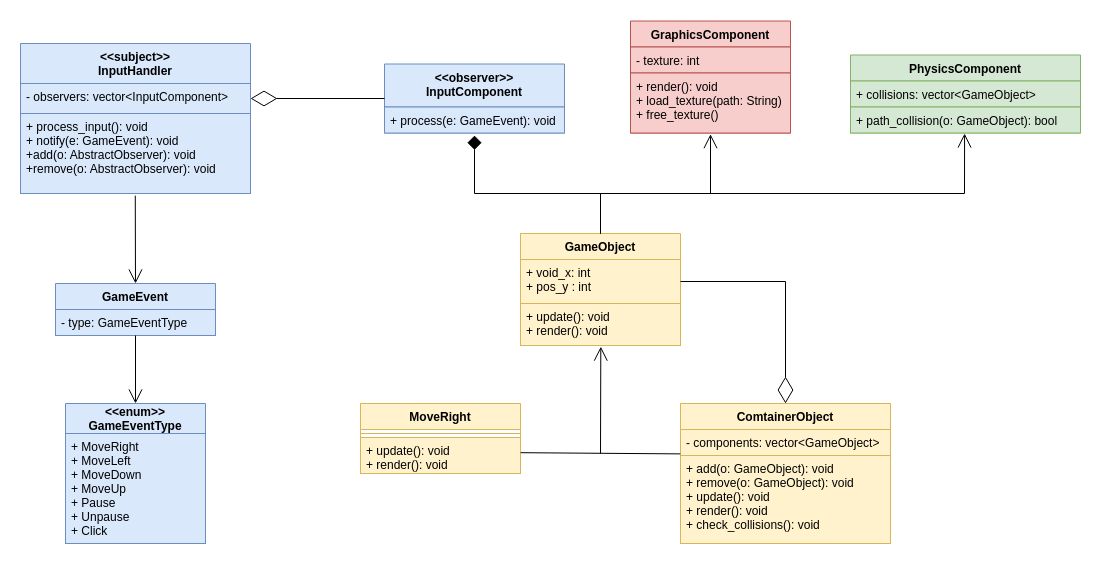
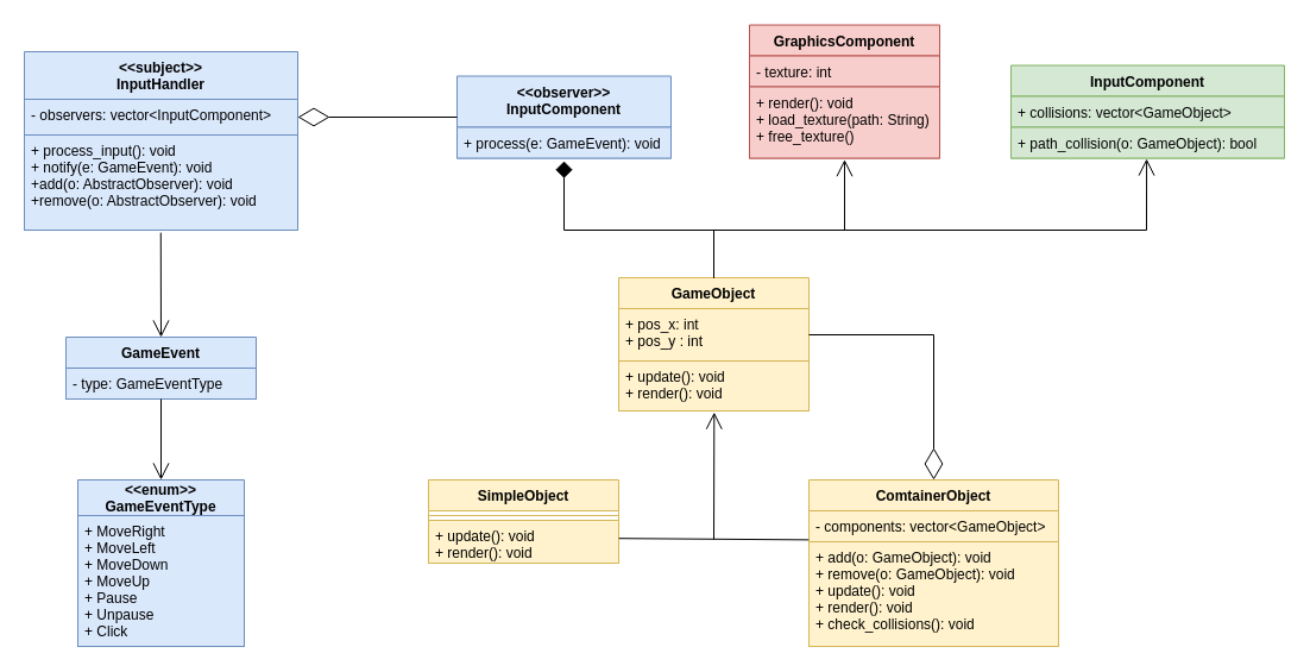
  <mxCell id="0" />
  <mxCell id="1" parent="0" />
  <mxCell id="2" value="&lt;&lt;subject&gt;&gt;&#10;InputHandler" style="swimlane;fontStyle=1;align=center;verticalAlign=top;childLayout=stackLayout;horizontal=1;startSize=40;horizontalStack=0;resizeParent=1;resizeParentMax=0;resizeLast=0;collapsible=1;marginBottom=0;fillColor=#dae8fc;strokeColor=#6c8ebf;" parent="1" vertex="1"><mxGeometry x="20" y="43" width="230" height="150" as="geometry" /></mxCell>
  <mxCell id="3" value="- observers: vector&lt;InputComponent&gt;" style="text;align=left;verticalAlign=top;spacingLeft=4;spacingRight=4;overflow=hidden;rotatable=0;points=[[0,0.5],[1,0.5]];portConstraint=eastwest;fillColor=#dae8fc;strokeColor=#6c8ebf;" parent="2" vertex="1"><mxGeometry y="40" width="230" height="30" as="geometry" /></mxCell>
  <mxCell id="4" value="+ process_input(): void&#10;+ notify(e: GameEvent): void&#10;+add(o: AbstractObserver): void&#10;+remove(o: AbstractObserver): void" style="text;align=left;verticalAlign=top;spacingLeft=4;spacingRight=4;overflow=hidden;rotatable=0;points=[[0,0.5],[1,0.5]];portConstraint=eastwest;fillColor=#dae8fc;strokeColor=#6c8ebf;" parent="2" vertex="1"><mxGeometry y="70" width="230" height="80" as="geometry" /></mxCell>
  <mxCell id="5" value="GameEvent" style="swimlane;fontStyle=1;align=center;verticalAlign=top;childLayout=stackLayout;horizontal=1;startSize=26;horizontalStack=0;resizeParent=1;resizeParentMax=0;resizeLast=0;collapsible=1;marginBottom=0;fillColor=#dae8fc;strokeColor=#6c8ebf;" parent="1" vertex="1"><mxGeometry x="55" y="283" width="160" height="52" as="geometry" /></mxCell>
  <mxCell id="6" value="- type: GameEventType" style="text;strokeColor=#6c8ebf;fillColor=#dae8fc;align=left;verticalAlign=top;spacingLeft=4;spacingRight=4;overflow=hidden;rotatable=0;points=[[0,0.5],[1,0.5]];portConstraint=eastwest;" parent="5" vertex="1"><mxGeometry y="26" width="160" height="26" as="geometry" /></mxCell>
  <mxCell id="7" value="&lt;&lt;enum&gt;&gt;&#10;GameEventType" style="swimlane;fontStyle=1;childLayout=stackLayout;horizontal=1;startSize=30;horizontalStack=0;resizeParent=1;resizeParentMax=0;resizeLast=0;collapsible=1;marginBottom=0;fillColor=#dae8fc;strokeColor=#6c8ebf;" parent="1" vertex="1"><mxGeometry x="65" y="403" width="140" height="140" as="geometry" /></mxCell>
  <mxCell id="8" value="+ MoveRight&#10;+ MoveLeft&#10;+ MoveDown&#10;+ MoveUp&#10;+ Pause&#10;+ Unpause&#10;+ Click" style="text;align=left;verticalAlign=top;spacingLeft=4;spacingRight=4;overflow=hidden;rotatable=0;points=[[0,0.5],[1,0.5]];portConstraint=eastwest;fillColor=#dae8fc;strokeColor=#6c8ebf;" parent="7" vertex="1"><mxGeometry y="30" width="140" height="110" as="geometry" /></mxCell>
  <mxCell id="9" value="" style="endArrow=open;endFill=1;endSize=12;html=1;entryX=0.5;entryY=0;entryDx=0;entryDy=0;exitX=0.499;exitY=1.027;exitDx=0;exitDy=0;exitPerimeter=0;" parent="1" source="4" target="5" edge="1"><mxGeometry width="160" relative="1" as="geometry"><mxPoint x="135" y="203" as="sourcePoint" /><mxPoint x="320" y="233" as="targetPoint" /></mxGeometry></mxCell>
  <mxCell id="10" value="" style="endArrow=open;endFill=1;endSize=12;html=1;entryX=0.5;entryY=0;entryDx=0;entryDy=0;exitX=0.5;exitY=1;exitDx=0;exitDy=0;" parent="1" source="5" target="7" edge="1"><mxGeometry width="160" relative="1" as="geometry"><mxPoint x="-30" y="373" as="sourcePoint" /><mxPoint x="-100" y="309" as="targetPoint" /></mxGeometry></mxCell>
  <mxCell id="11" value="&lt;&lt;observer&gt;&gt;&#10;InputComponent" style="swimlane;fontStyle=1;align=center;verticalAlign=top;childLayout=stackLayout;horizontal=1;startSize=43;horizontalStack=0;resizeParent=1;resizeParentMax=0;resizeLast=0;collapsible=1;marginBottom=0;fillColor=#dae8fc;strokeColor=#6c8ebf;" parent="1" vertex="1"><mxGeometry x="384" y="63.5" width="180" height="69" as="geometry" /></mxCell>
  <mxCell id="12" value="+ process(e: GameEvent): void" style="text;strokeColor=#6c8ebf;fillColor=#dae8fc;align=left;verticalAlign=top;spacingLeft=4;spacingRight=4;overflow=hidden;rotatable=0;points=[[0,0.5],[1,0.5]];portConstraint=eastwest;" parent="11" vertex="1"><mxGeometry y="43" width="180" height="26" as="geometry" /></mxCell>
  <mxCell id="13" value="" style="endArrow=diamondThin;endFill=0;endSize=24;html=1;exitX=0;exitY=0.5;exitDx=0;exitDy=0;entryX=1;entryY=0.5;entryDx=0;entryDy=0;" parent="1" source="11" target="3" edge="1"><mxGeometry width="160" relative="1" as="geometry"><mxPoint x="230" y="233" as="sourcePoint" /><mxPoint x="390" y="233" as="targetPoint" /></mxGeometry></mxCell>
  <mxCell id="14" value="GraphicsComponent" style="swimlane;fontStyle=1;align=center;verticalAlign=top;childLayout=stackLayout;horizontal=1;startSize=26;horizontalStack=0;resizeParent=1;resizeParentMax=0;resizeLast=0;collapsible=1;marginBottom=0;fillColor=#f8cecc;strokeColor=#b85450;" parent="1" vertex="1"><mxGeometry x="630" y="20.5" width="160" height="112" as="geometry" /></mxCell>
  <mxCell id="15" value="- texture: int" style="text;strokeColor=#b85450;fillColor=#f8cecc;align=left;verticalAlign=top;spacingLeft=4;spacingRight=4;overflow=hidden;rotatable=0;points=[[0,0.5],[1,0.5]];portConstraint=eastwest;" parent="14" vertex="1"><mxGeometry y="26" width="160" height="26" as="geometry" /></mxCell>
  <mxCell id="16" value="+ render(): void&#10;+ load_texture(path: String)&#10;+ free_texture()" style="text;strokeColor=#b85450;fillColor=#f8cecc;align=left;verticalAlign=top;spacingLeft=4;spacingRight=4;overflow=hidden;rotatable=0;points=[[0,0.5],[1,0.5]];portConstraint=eastwest;" parent="14" vertex="1"><mxGeometry y="52" width="160" height="60" as="geometry" /></mxCell>
  <mxCell id="17" value="GameObject" style="swimlane;fontStyle=1;align=center;verticalAlign=top;childLayout=stackLayout;horizontal=1;startSize=26;horizontalStack=0;resizeParent=1;resizeParentMax=0;resizeLast=0;collapsible=1;marginBottom=0;fillColor=#fff2cc;strokeColor=#d6b656;" parent="1" vertex="1"><mxGeometry x="520" y="233" width="160" height="112" as="geometry" /></mxCell>
- <mxCell id="18" value="+ void_x: int&#10;+ pos_y : int" style="text;strokeColor=#d6b656;fillColor=#fff2cc;align=left;verticalAlign=top;spacingLeft=4;spacingRight=4;overflow=hidden;rotatable=0;points=[[0,0.5],[1,0.5]];portConstraint=eastwest;" parent="17" vertex="1"><mxGeometry y="26" width="160" height="44" as="geometry" /></mxCell>
+ <mxCell id="18" value="+ pos_x: int&#10;+ pos_y : int" style="text;strokeColor=#d6b656;fillColor=#fff2cc;align=left;verticalAlign=top;spacingLeft=4;spacingRight=4;overflow=hidden;rotatable=0;points=[[0,0.5],[1,0.5]];portConstraint=eastwest;" parent="17" vertex="1"><mxGeometry y="26" width="160" height="44" as="geometry" /></mxCell>
  <mxCell id="19" value="+ update(): void&#10;+ render(): void" style="text;strokeColor=#d6b656;fillColor=#fff2cc;align=left;verticalAlign=top;spacingLeft=4;spacingRight=4;overflow=hidden;rotatable=0;points=[[0,0.5],[1,0.5]];portConstraint=eastwest;" parent="17" vertex="1"><mxGeometry y="70" width="160" height="42" as="geometry" /></mxCell>
- <mxCell id="20" value="MoveRight" style="swimlane;fontStyle=1;align=center;verticalAlign=top;childLayout=stackLayout;horizontal=1;startSize=26;horizontalStack=0;resizeParent=1;resizeParentMax=0;resizeLast=0;collapsible=1;marginBottom=0;fillColor=#fff2cc;strokeColor=#d6b656;" parent="1" vertex="1"><mxGeometry x="360" y="403" width="160" height="70" as="geometry" /></mxCell>
+ <mxCell id="20" value="SimpleObject" style="swimlane;fontStyle=1;align=center;verticalAlign=top;childLayout=stackLayout;horizontal=1;startSize=26;horizontalStack=0;resizeParent=1;resizeParentMax=0;resizeLast=0;collapsible=1;marginBottom=0;fillColor=#fff2cc;strokeColor=#d6b656;" parent="1" vertex="1"><mxGeometry x="360" y="403" width="160" height="70" as="geometry" /></mxCell>
  <mxCell id="21" value="" style="line;strokeWidth=1;fillColor=#fff2cc;align=left;verticalAlign=middle;spacingTop=-1;spacingLeft=3;spacingRight=3;rotatable=0;labelPosition=right;points=[];portConstraint=eastwest;strokeColor=#d6b656;" parent="20" vertex="1"><mxGeometry y="26" width="160" height="8" as="geometry" /></mxCell>
  <mxCell id="22" value="+ update(): void&#10;+ render(): void" style="text;strokeColor=#d6b656;fillColor=#fff2cc;align=left;verticalAlign=top;spacingLeft=4;spacingRight=4;overflow=hidden;rotatable=0;points=[[0,0.5],[1,0.5]];portConstraint=eastwest;" parent="20" vertex="1"><mxGeometry y="34" width="160" height="36" as="geometry" /></mxCell>
  <mxCell id="23" value="ComtainerObject" style="swimlane;fontStyle=1;align=center;verticalAlign=top;childLayout=stackLayout;horizontal=1;startSize=26;horizontalStack=0;resizeParent=1;resizeParentMax=0;resizeLast=0;collapsible=1;marginBottom=0;fillColor=#fff2cc;strokeColor=#d6b656;" parent="1" vertex="1"><mxGeometry x="680" y="403" width="210" height="140" as="geometry" /></mxCell>
  <mxCell id="24" value="- components: vector&lt;GameObject&gt;" style="text;strokeColor=#d6b656;fillColor=#fff2cc;align=left;verticalAlign=top;spacingLeft=4;spacingRight=4;overflow=hidden;rotatable=0;points=[[0,0.5],[1,0.5]];portConstraint=eastwest;" parent="23" vertex="1"><mxGeometry y="26" width="210" height="26" as="geometry" /></mxCell>
  <mxCell id="25" value="+ add(o: GameObject): void&#10;+ remove(o: GameObject): void&#10;+ update(): void&#10;+ render(): void&#10;+ check_collisions(): void" style="text;strokeColor=#d6b656;fillColor=#fff2cc;align=left;verticalAlign=top;spacingLeft=4;spacingRight=4;overflow=hidden;rotatable=0;points=[[0,0.5],[1,0.5]];portConstraint=eastwest;" parent="23" vertex="1"><mxGeometry y="52" width="210" height="88" as="geometry" /></mxCell>
  <mxCell id="26" value="" style="endArrow=diamondThin;endFill=0;endSize=24;html=1;entryX=0.5;entryY=0;entryDx=0;entryDy=0;exitX=1;exitY=0.5;exitDx=0;exitDy=0;rounded=0;" parent="1" source="18" target="23" edge="1"><mxGeometry width="160" relative="1" as="geometry"><mxPoint x="506" y="333" as="sourcePoint" /><mxPoint x="666" y="333" as="targetPoint" /><Array as="points"><mxPoint x="785" y="281" /></Array></mxGeometry></mxCell>
  <mxCell id="27" value="" style="endArrow=diamond;endFill=1;endSize=12;html=1;exitX=0.5;exitY=0;exitDx=0;exitDy=0;entryX=0.5;entryY=1.096;entryDx=0;entryDy=0;entryPerimeter=0;rounded=0;" parent="1" source="17" target="12" edge="1"><mxGeometry width="160" relative="1" as="geometry"><mxPoint x="595" y="203" as="sourcePoint" /><mxPoint x="440" y="203" as="targetPoint" /><Array as="points"><mxPoint x="600" y="193" /><mxPoint x="474" y="193" /></Array></mxGeometry></mxCell>
  <mxCell id="28" value="" style="endArrow=open;endFill=1;endSize=12;html=1;entryX=0.5;entryY=1.019;entryDx=0;entryDy=0;entryPerimeter=0;rounded=0;exitX=0.5;exitY=0;exitDx=0;exitDy=0;" parent="1" source="17" target="16" edge="1"><mxGeometry width="160" relative="1" as="geometry"><mxPoint x="630" y="223" as="sourcePoint" /><mxPoint x="480" y="138.996" as="targetPoint" /><Array as="points"><mxPoint x="600" y="193" /><mxPoint x="710" y="193" /></Array></mxGeometry></mxCell>
  <mxCell id="29" value="" style="endArrow=open;endFill=1;endSize=12;html=1;rounded=0;exitX=0.5;exitY=0;exitDx=0;exitDy=0;entryX=0.496;entryY=1.019;entryDx=0;entryDy=0;entryPerimeter=0;" edge="1" parent="1" target="32"><mxGeometry width="160" relative="1" as="geometry"><mxPoint x="600" y="233" as="sourcePoint" /><mxPoint x="1020" y="163" as="targetPoint" /><Array as="points"><mxPoint x="600" y="193" /><mxPoint x="964" y="193" /></Array></mxGeometry></mxCell>
- <mxCell id="30" value="PhysicsComponent" style="swimlane;fontStyle=1;align=center;verticalAlign=top;childLayout=stackLayout;horizontal=1;startSize=26;horizontalStack=0;resizeParent=1;resizeParentMax=0;resizeLast=0;collapsible=1;marginBottom=0;fillColor=#d5e8d4;strokeColor=#82b366;" vertex="1" parent="1"><mxGeometry x="850" y="54.5" width="230" height="78" as="geometry"><mxRectangle x="700" y="61.5" width="140" height="26" as="alternateBounds" /></mxGeometry></mxCell>
+ <mxCell id="30" value="InputComponent" style="swimlane;fontStyle=1;align=center;verticalAlign=top;childLayout=stackLayout;horizontal=1;startSize=26;horizontalStack=0;resizeParent=1;resizeParentMax=0;resizeLast=0;collapsible=1;marginBottom=0;fillColor=#d5e8d4;strokeColor=#82b366;" vertex="1" parent="1"><mxGeometry x="850" y="54.5" width="230" height="78" as="geometry"><mxRectangle x="700" y="61.5" width="140" height="26" as="alternateBounds" /></mxGeometry></mxCell>
  <mxCell id="31" value="+ collisions: vector&lt;GameObject&gt;" style="text;strokeColor=#82b366;fillColor=#d5e8d4;align=left;verticalAlign=top;spacingLeft=4;spacingRight=4;overflow=hidden;rotatable=0;points=[[0,0.5],[1,0.5]];portConstraint=eastwest;" vertex="1" parent="30"><mxGeometry y="26" width="230" height="26" as="geometry" /></mxCell>
  <mxCell id="32" value="+ path_collision(o: GameObject): bool" style="text;strokeColor=#82b366;fillColor=#d5e8d4;align=left;verticalAlign=top;spacingLeft=4;spacingRight=4;overflow=hidden;rotatable=0;points=[[0,0.5],[1,0.5]];portConstraint=eastwest;" vertex="1" parent="30"><mxGeometry y="52" width="230" height="26" as="geometry" /></mxCell>
  <mxCell id="33" value="" style="endArrow=none;endFill=0;endSize=12;html=1;rounded=0;exitX=-0.001;exitY=0.938;exitDx=0;exitDy=0;exitPerimeter=0;entryX=1.001;entryY=0.422;entryDx=0;entryDy=0;entryPerimeter=0;" edge="1" parent="1" source="24" target="22"><mxGeometry width="160" relative="1" as="geometry"><mxPoint x="670" y="453" as="sourcePoint" /><mxPoint x="600" y="453" as="targetPoint" /></mxGeometry></mxCell>
  <mxCell id="34" value="" style="endArrow=open;endFill=1;endSize=12;html=1;entryX=0.502;entryY=1.027;entryDx=0;entryDy=0;entryPerimeter=0;rounded=0;" edge="1" parent="1" target="19"><mxGeometry width="160" relative="1" as="geometry"><mxPoint x="600" y="453" as="sourcePoint" /><mxPoint x="500" y="334.996" as="targetPoint" /></mxGeometry></mxCell>
